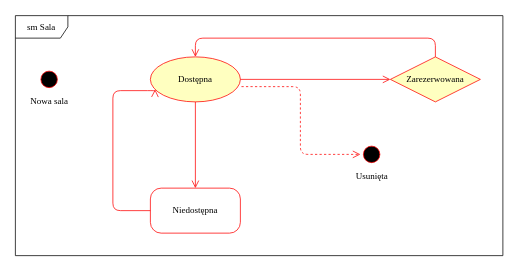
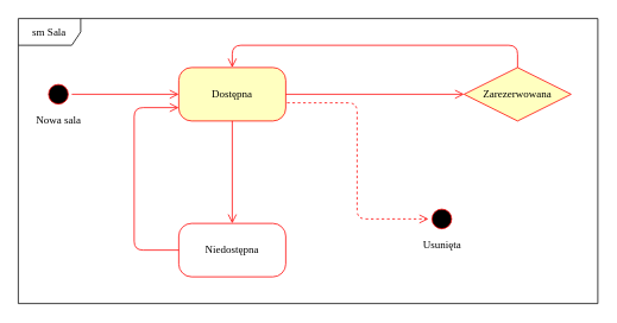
  <mxCell id="0" />
  <mxCell id="1" parent="0" />
  <mxCell id="2" value="sm Sala" style="shape=umlFrame;whiteSpace=wrap;html=1;rounded=1;shadow=0;comic=0;labelBackgroundColor=none;strokeColor=#000000;strokeWidth=1;fillColor=#ffffff;fontFamily=Verdana;fontSize=12;fontColor=#000000;align=center;width=70;height=30;" parent="1" vertex="1"><mxGeometry x="20" y="20" width="650" height="320" as="geometry" /></mxCell>
  <mxCell id="3" value="Nowa sala&lt;br&gt;" style="ellipse;html=1;shape=startState;fillColor=#000000;strokeColor=#ff0000;rounded=1;shadow=0;comic=0;labelBackgroundColor=none;fontFamily=Verdana;fontSize=12;fontColor=#000000;align=center;direction=south;labelPosition=center;verticalLabelPosition=bottom;verticalAlign=top;" vertex="1" parent="1"><mxGeometry x="50" y="90" width="30" height="30" as="geometry" /></mxCell>
- <mxCell id="5" value="Dostępna" style="ellipse;whiteSpace=wrap;html=1;arcSize=24;fillColor=#ffffc0;strokeColor=#ff0000;shadow=0;comic=0;labelBackgroundColor=none;fontFamily=Verdana;fontSize=12;fontColor=#000000;align=center;" vertex="1" parent="1"><mxGeometry x="200" y="75" width="120" height="60" as="geometry" /></mxCell>
+ <mxCell id="4" style="edgeStyle=orthogonalEdgeStyle;html=1;labelBackgroundColor=none;endArrow=open;endSize=8;strokeColor=#ff0000;fontFamily=Verdana;fontSize=12;align=left;exitX=0.5;exitY=0;exitDx=0;exitDy=0;entryX=0;entryY=0.5;entryDx=0;entryDy=0;" edge="1" parent="1" source="3" target="5"><mxGeometry relative="1" as="geometry"><mxPoint x="-30.007" y="-569.529" as="sourcePoint" /><mxPoint x="190" y="110" as="targetPoint" /></mxGeometry></mxCell>
+ <mxCell id="5" value="Dostępna" style="rounded=1;whiteSpace=wrap;html=1;arcSize=24;fillColor=#ffffc0;strokeColor=#ff0000;shadow=0;comic=0;labelBackgroundColor=none;fontFamily=Verdana;fontSize=12;fontColor=#000000;align=center;" vertex="1" parent="1"><mxGeometry x="200" y="75" width="120" height="60" as="geometry" /></mxCell>
  <mxCell id="6" value="Niedostępna" style="rounded=1;whiteSpace=wrap;html=1;arcSize=24;fillColor=#ffffff;strokeColor=#ff0000;shadow=0;comic=0;labelBackgroundColor=none;fontFamily=Verdana;fontSize=12;fontColor=#000000;align=center;" vertex="1" parent="1"><mxGeometry x="200" y="250" width="120" height="60" as="geometry" /></mxCell>
  <mxCell id="7" style="edgeStyle=orthogonalEdgeStyle;html=1;labelBackgroundColor=none;endArrow=open;endSize=8;strokeColor=#ff0000;fontFamily=Verdana;fontSize=12;align=left;entryX=0.5;entryY=0;entryDx=0;entryDy=0;exitX=0.5;exitY=1;exitDx=0;exitDy=0;" edge="1" parent="1" source="5" target="6"><mxGeometry relative="1" as="geometry"><mxPoint x="340" y="180" as="sourcePoint" /><mxPoint x="210.333" y="114.833" as="targetPoint" /></mxGeometry></mxCell>
  <mxCell id="8" value="Zarezerwowana" style="rhombus;whiteSpace=wrap;html=1;arcSize=24;fillColor=#ffffc0;strokeColor=#ff0000;shadow=0;comic=0;labelBackgroundColor=none;fontFamily=Verdana;fontSize=12;fontColor=#000000;align=center;" vertex="1" parent="1"><mxGeometry x="520" y="75" width="120" height="60" as="geometry" /></mxCell>
  <mxCell id="9" style="edgeStyle=orthogonalEdgeStyle;html=1;labelBackgroundColor=none;endArrow=open;endSize=8;strokeColor=#ff0000;fontFamily=Verdana;fontSize=12;align=left;exitX=1;exitY=0.5;exitDx=0;exitDy=0;entryX=0;entryY=0.5;entryDx=0;entryDy=0;" edge="1" parent="1" source="5" target="8"><mxGeometry relative="1" as="geometry"><mxPoint x="299.833" y="179.833" as="sourcePoint" /><mxPoint x="499.833" y="179.833" as="targetPoint" /></mxGeometry></mxCell>
  <mxCell id="10" style="edgeStyle=orthogonalEdgeStyle;html=1;labelBackgroundColor=none;endArrow=open;endSize=8;strokeColor=#ff0000;fontFamily=Verdana;fontSize=12;align=left;exitX=0.5;exitY=0;exitDx=0;exitDy=0;entryX=0.5;entryY=0;entryDx=0;entryDy=0;" edge="1" parent="1" source="8" target="5"><mxGeometry relative="1" as="geometry"><mxPoint x="369.833" y="49.833" as="sourcePoint" /><mxPoint x="569.833" y="49.833" as="targetPoint" /><Array as="points"><mxPoint x="580" y="50" /><mxPoint x="260" y="50" /></Array></mxGeometry></mxCell>
  <mxCell id="11" style="edgeStyle=orthogonalEdgeStyle;html=1;labelBackgroundColor=none;endArrow=open;endSize=8;strokeColor=#ff0000;fontFamily=Verdana;fontSize=12;align=left;exitX=0;exitY=0.5;exitDx=0;exitDy=0;entryX=0;entryY=0.75;entryDx=0;entryDy=0;" edge="1" parent="1" source="6" target="5"><mxGeometry relative="1" as="geometry"><mxPoint x="249.833" y="322.333" as="sourcePoint" /><mxPoint x="-70.167" y="322.333" as="targetPoint" /><Array as="points"><mxPoint x="150" y="280" /><mxPoint x="150" y="120" /></Array></mxGeometry></mxCell>
- <mxCell id="12" value="Usunięta&lt;br&gt;" style="ellipse;html=1;shape=startState;fillColor=#000000;strokeColor=#ff0000;rounded=1;shadow=0;comic=0;labelBackgroundColor=none;fontFamily=Verdana;fontSize=12;fontColor=#000000;align=center;direction=south;labelPosition=center;verticalLabelPosition=bottom;verticalAlign=top;" vertex="1" parent="1"><mxGeometry x="480" y="190" width="30" height="30" as="geometry" /></mxCell>
+ <mxCell id="12" value="Usunięta&lt;br&gt;" style="ellipse;html=1;shape=startState;fillColor=#000000;strokeColor=#ff0000;rounded=1;shadow=0;comic=0;labelBackgroundColor=none;fontFamily=Verdana;fontSize=12;fontColor=#000000;align=center;direction=south;labelPosition=center;verticalLabelPosition=bottom;verticalAlign=top;" vertex="1" parent="1"><mxGeometry x="480" y="230" width="30" height="30" as="geometry" /></mxCell>
  <mxCell id="13" style="edgeStyle=orthogonalEdgeStyle;html=1;labelBackgroundColor=none;endArrow=open;endSize=8;strokeColor=#ff0000;fontFamily=Verdana;fontSize=12;align=left;exitX=1.012;exitY=0.661;exitDx=0;exitDy=0;entryX=0.5;entryY=1;entryDx=0;entryDy=0;exitPerimeter=0;dashed=1;" edge="1" parent="1" source="5" target="12"><mxGeometry relative="1" as="geometry"><mxPoint x="330.333" y="114.833" as="sourcePoint" /><mxPoint x="530.333" y="114.833" as="targetPoint" /></mxGeometry></mxCell>
